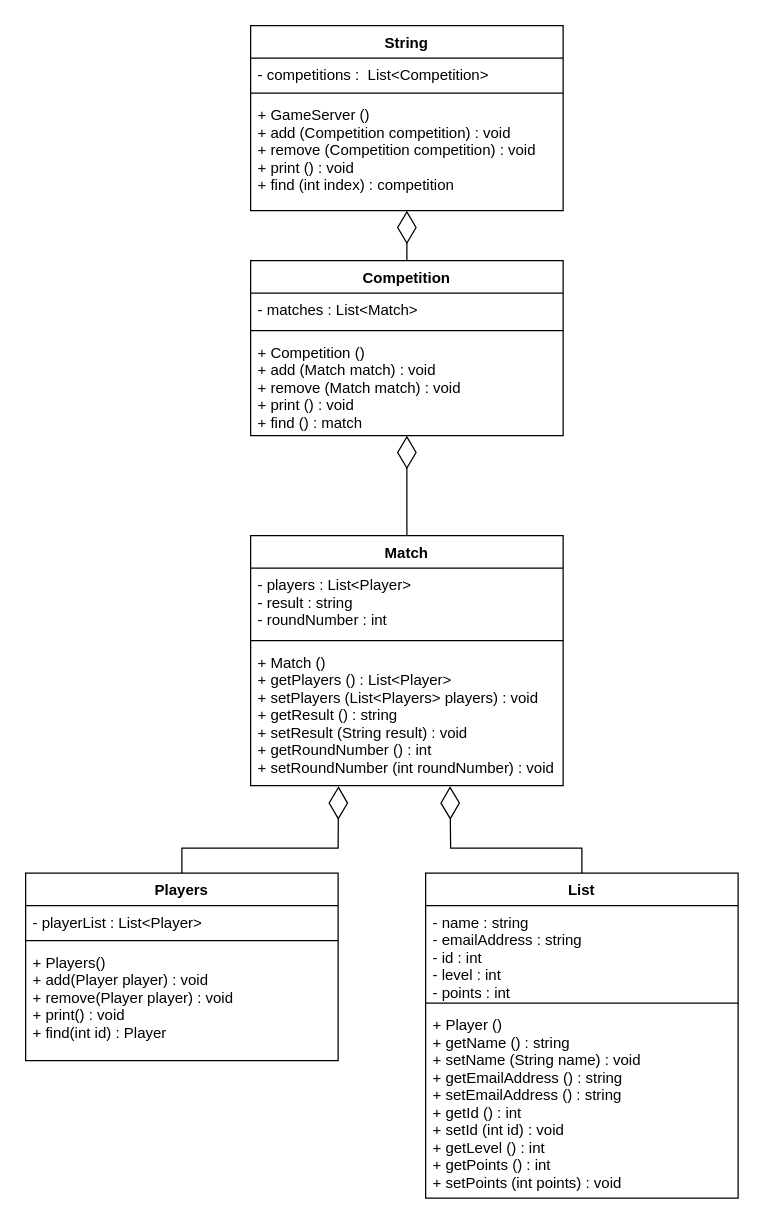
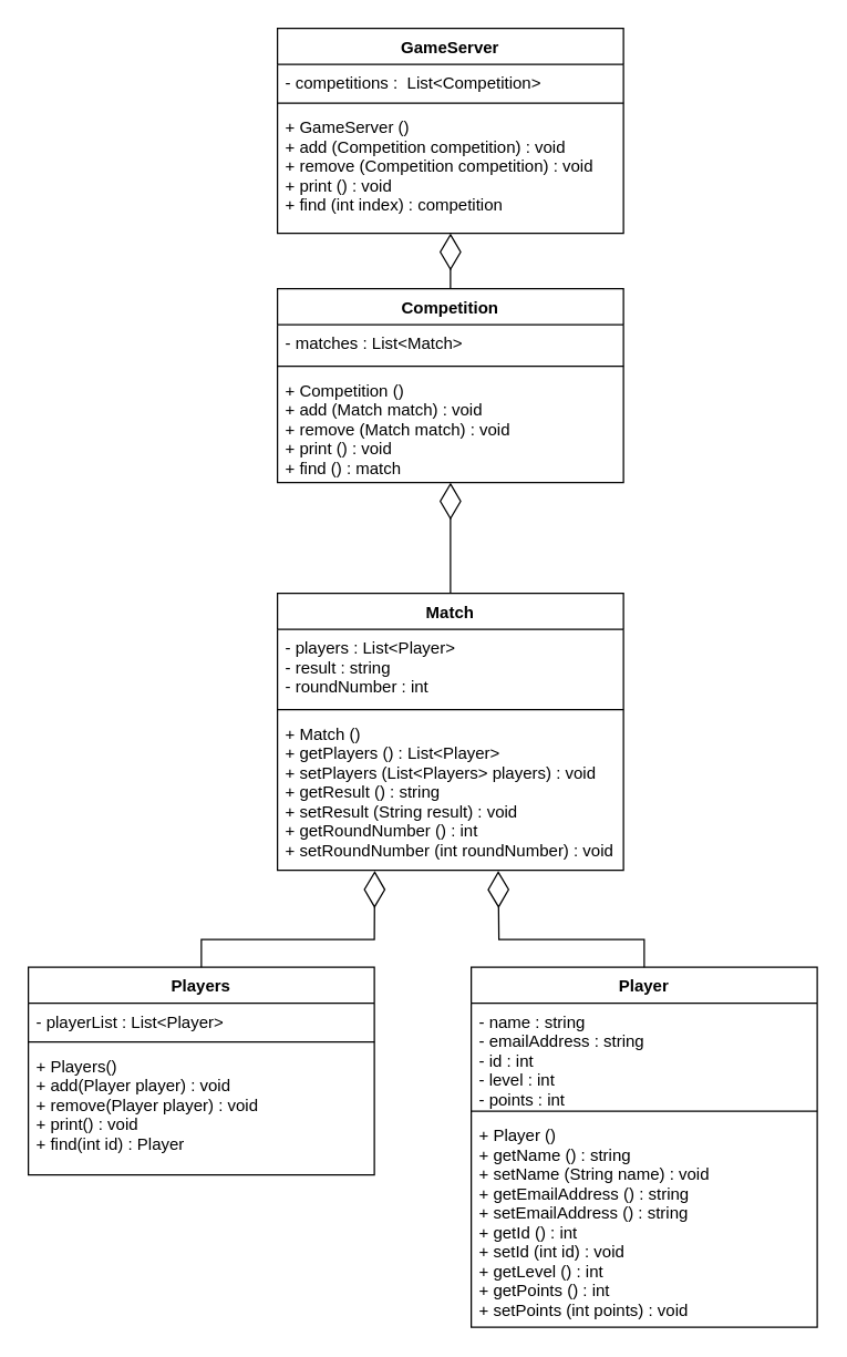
  <mxCell id="0" />
  <mxCell id="1" parent="0" />
  <mxCell id="2" value="Competition" style="swimlane;fontStyle=1;align=center;verticalAlign=top;childLayout=stackLayout;horizontal=1;startSize=26;horizontalStack=0;resizeParent=1;resizeParentMax=0;resizeLast=0;collapsible=1;marginBottom=0;" vertex="1" parent="1"><mxGeometry x="200" y="208" width="250" height="140" as="geometry" /></mxCell>
  <mxCell id="3" value="- matches : List&lt;Match&gt;" style="text;strokeColor=none;fillColor=none;align=left;verticalAlign=top;spacingLeft=4;spacingRight=4;overflow=hidden;rotatable=0;points=[[0,0.5],[1,0.5]];portConstraint=eastwest;" vertex="1" parent="2"><mxGeometry y="26" width="250" height="26" as="geometry" /></mxCell>
  <mxCell id="4" value="" style="line;strokeWidth=1;fillColor=none;align=left;verticalAlign=middle;spacingTop=-1;spacingLeft=3;spacingRight=3;rotatable=0;labelPosition=right;points=[];portConstraint=eastwest;strokeColor=inherit;" vertex="1" parent="2"><mxGeometry y="52" width="250" height="8" as="geometry" /></mxCell>
  <mxCell id="5" value="+ Competition ()&#10;+ add (Match match) : void&#10;+ remove (Match match) : void&#10;+ print () : void&#10;+ find () : match" style="text;strokeColor=none;fillColor=none;align=left;verticalAlign=top;spacingLeft=4;spacingRight=4;overflow=hidden;rotatable=0;points=[[0,0.5],[1,0.5]];portConstraint=eastwest;" vertex="1" parent="2"><mxGeometry y="60" width="250" height="80" as="geometry" /></mxCell>
  <mxCell id="6" value="Players" style="swimlane;fontStyle=1;align=center;verticalAlign=top;childLayout=stackLayout;horizontal=1;startSize=26;horizontalStack=0;resizeParent=1;resizeParentMax=0;resizeLast=0;collapsible=1;marginBottom=0;" vertex="1" parent="1"><mxGeometry x="20" y="698" width="250" height="150" as="geometry" /></mxCell>
  <mxCell id="7" value="- playerList : List&lt;Player&gt;&#10;" style="text;strokeColor=none;fillColor=none;align=left;verticalAlign=top;spacingLeft=4;spacingRight=4;overflow=hidden;rotatable=0;points=[[0,0.5],[1,0.5]];portConstraint=eastwest;" vertex="1" parent="6"><mxGeometry y="26" width="250" height="24" as="geometry" /></mxCell>
  <mxCell id="8" value="" style="line;strokeWidth=1;fillColor=none;align=left;verticalAlign=middle;spacingTop=-1;spacingLeft=3;spacingRight=3;rotatable=0;labelPosition=right;points=[];portConstraint=eastwest;strokeColor=inherit;" vertex="1" parent="6"><mxGeometry y="50" width="250" height="8" as="geometry" /></mxCell>
  <mxCell id="9" value="+ Players()&#10;+ add(Player player) : void&#10;+ remove(Player player) : void&#10;+ print() : void&#10;+ find(int id) : Player" style="text;strokeColor=none;fillColor=none;align=left;verticalAlign=top;spacingLeft=4;spacingRight=4;overflow=hidden;rotatable=0;points=[[0,0.5],[1,0.5]];portConstraint=eastwest;" vertex="1" parent="6"><mxGeometry y="58" width="250" height="92" as="geometry" /></mxCell>
- <mxCell id="10" value="List" style="swimlane;fontStyle=1;align=center;verticalAlign=top;childLayout=stackLayout;horizontal=1;startSize=26;horizontalStack=0;resizeParent=1;resizeParentMax=0;resizeLast=0;collapsible=1;marginBottom=0;" vertex="1" parent="1"><mxGeometry x="340" y="698" width="250" height="260" as="geometry" /></mxCell>
+ <mxCell id="10" value="Player" style="swimlane;fontStyle=1;align=center;verticalAlign=top;childLayout=stackLayout;horizontal=1;startSize=26;horizontalStack=0;resizeParent=1;resizeParentMax=0;resizeLast=0;collapsible=1;marginBottom=0;" vertex="1" parent="1"><mxGeometry x="340" y="698" width="250" height="260" as="geometry" /></mxCell>
  <mxCell id="11" value="- name : string&#10;- emailAddress : string&#10;- id : int&#10;- level : int&#10;- points : int " style="text;strokeColor=none;fillColor=none;align=left;verticalAlign=top;spacingLeft=4;spacingRight=4;overflow=hidden;rotatable=0;points=[[0,0.5],[1,0.5]];portConstraint=eastwest;" vertex="1" parent="10"><mxGeometry y="26" width="250" height="74" as="geometry" /></mxCell>
  <mxCell id="12" value="" style="line;strokeWidth=1;fillColor=none;align=left;verticalAlign=middle;spacingTop=-1;spacingLeft=3;spacingRight=3;rotatable=0;labelPosition=right;points=[];portConstraint=eastwest;strokeColor=inherit;" vertex="1" parent="10"><mxGeometry y="100" width="250" height="8" as="geometry" /></mxCell>
  <mxCell id="13" value="+ Player ()&#10;+ getName () : string &#10;+ setName (String name) : void&#10;+ getEmailAddress () : string&#10;+ setEmailAddress () : string&#10;+ getId () : int&#10;+ setId (int id) : void&#10;+ getLevel () : int&#10;+ getPoints () : int&#10;+ setPoints (int points) : void" style="text;strokeColor=none;fillColor=none;align=left;verticalAlign=top;spacingLeft=4;spacingRight=4;overflow=hidden;rotatable=0;points=[[0,0.5],[1,0.5]];portConstraint=eastwest;" vertex="1" parent="10"><mxGeometry y="108" width="250" height="152" as="geometry" /></mxCell>
  <mxCell id="14" value="Match" style="swimlane;fontStyle=1;align=center;verticalAlign=top;childLayout=stackLayout;horizontal=1;startSize=26;horizontalStack=0;resizeParent=1;resizeParentMax=0;resizeLast=0;collapsible=1;marginBottom=0;" vertex="1" parent="1"><mxGeometry x="200" y="428" width="250" height="200" as="geometry" /></mxCell>
  <mxCell id="15" value="- players : List&lt;Player&gt;&#10;- result : string&#10;- roundNumber : int" style="text;strokeColor=none;fillColor=none;align=left;verticalAlign=top;spacingLeft=4;spacingRight=4;overflow=hidden;rotatable=0;points=[[0,0.5],[1,0.5]];portConstraint=eastwest;" vertex="1" parent="14"><mxGeometry y="26" width="250" height="54" as="geometry" /></mxCell>
  <mxCell id="16" value="" style="line;strokeWidth=1;fillColor=none;align=left;verticalAlign=middle;spacingTop=-1;spacingLeft=3;spacingRight=3;rotatable=0;labelPosition=right;points=[];portConstraint=eastwest;strokeColor=inherit;" vertex="1" parent="14"><mxGeometry y="80" width="250" height="8" as="geometry" /></mxCell>
  <mxCell id="17" value="+ Match ()&#10;+ getPlayers () : List&lt;Player&gt;&#10;+ setPlayers (List&lt;Players&gt; players) : void&#10;+ getResult () : string&#10;+ setResult (String result) : void&#10;+ getRoundNumber () : int&#10;+ setRoundNumber (int roundNumber) : void" style="text;strokeColor=none;fillColor=none;align=left;verticalAlign=top;spacingLeft=4;spacingRight=4;overflow=hidden;rotatable=0;points=[[0,0.5],[1,0.5]];portConstraint=eastwest;" vertex="1" parent="14"><mxGeometry y="88" width="250" height="112" as="geometry" /></mxCell>
- <mxCell id="18" value="String" style="swimlane;fontStyle=1;align=center;verticalAlign=top;childLayout=stackLayout;horizontal=1;startSize=26;horizontalStack=0;resizeParent=1;resizeParentMax=0;resizeLast=0;collapsible=1;marginBottom=0;" vertex="1" parent="1"><mxGeometry x="200" y="20" width="250" height="148" as="geometry" /></mxCell>
+ <mxCell id="18" value="GameServer" style="swimlane;fontStyle=1;align=center;verticalAlign=top;childLayout=stackLayout;horizontal=1;startSize=26;horizontalStack=0;resizeParent=1;resizeParentMax=0;resizeLast=0;collapsible=1;marginBottom=0;" vertex="1" parent="1"><mxGeometry x="200" y="20" width="250" height="148" as="geometry" /></mxCell>
  <mxCell id="19" value="- competitions :  List&lt;Competition&gt;" style="text;strokeColor=none;fillColor=none;align=left;verticalAlign=top;spacingLeft=4;spacingRight=4;overflow=hidden;rotatable=0;points=[[0,0.5],[1,0.5]];portConstraint=eastwest;" vertex="1" parent="18"><mxGeometry y="26" width="250" height="24" as="geometry" /></mxCell>
  <mxCell id="20" value="" style="line;strokeWidth=1;fillColor=none;align=left;verticalAlign=middle;spacingTop=-1;spacingLeft=3;spacingRight=3;rotatable=0;labelPosition=right;points=[];portConstraint=eastwest;strokeColor=inherit;" vertex="1" parent="18"><mxGeometry y="50" width="250" height="8" as="geometry" /></mxCell>
  <mxCell id="21" value="+ GameServer ()&#10;+ add (Competition competition) : void&#10;+ remove (Competition competition) : void&#10;+ print () : void&#10;+ find (int index) : competition" style="text;strokeColor=none;fillColor=none;align=left;verticalAlign=top;spacingLeft=4;spacingRight=4;overflow=hidden;rotatable=0;points=[[0,0.5],[1,0.5]];portConstraint=eastwest;" vertex="1" parent="18"><mxGeometry y="58" width="250" height="90" as="geometry" /></mxCell>
  <mxCell id="22" value="" style="endArrow=diamondThin;endFill=0;endSize=24;html=1;rounded=0;exitX=0.5;exitY=0;exitDx=0;exitDy=0;entryX=0.638;entryY=1.004;entryDx=0;entryDy=0;entryPerimeter=0;" edge="1" parent="1" source="10" target="17"><mxGeometry width="160" relative="1" as="geometry"><mxPoint x="480" y="678" as="sourcePoint" /><mxPoint x="150" y="678" as="targetPoint" /><Array as="points"><mxPoint x="465" y="678" /><mxPoint x="360" y="678" /></Array></mxGeometry></mxCell>
  <mxCell id="23" value="" style="endArrow=diamondThin;endFill=0;endSize=24;html=1;rounded=0;entryX=0.281;entryY=1.004;entryDx=0;entryDy=0;exitX=0.5;exitY=0;exitDx=0;exitDy=0;entryPerimeter=0;" edge="1" parent="1" source="6" target="17"><mxGeometry width="160" relative="1" as="geometry"><mxPoint x="345" y="694.86" as="sourcePoint" /><mxPoint x="270.75" y="627.996" as="targetPoint" /><Array as="points"><mxPoint x="145" y="678" /><mxPoint x="270" y="678" /></Array></mxGeometry></mxCell>
  <mxCell id="24" value="" style="endArrow=diamondThin;endFill=0;endSize=24;html=1;rounded=0;" edge="1" parent="1" source="14" target="5"><mxGeometry width="160" relative="1" as="geometry"><mxPoint x="240" y="388" as="sourcePoint" /><mxPoint x="400" y="388" as="targetPoint" /></mxGeometry></mxCell>
  <mxCell id="25" value="" style="endArrow=diamondThin;endFill=0;endSize=24;html=1;rounded=0;exitX=0.5;exitY=0;exitDx=0;exitDy=0;" edge="1" parent="1" source="2" target="21"><mxGeometry width="160" relative="1" as="geometry"><mxPoint x="335.563" y="438" as="sourcePoint" /><mxPoint x="336" y="360.48" as="targetPoint" /></mxGeometry></mxCell>
